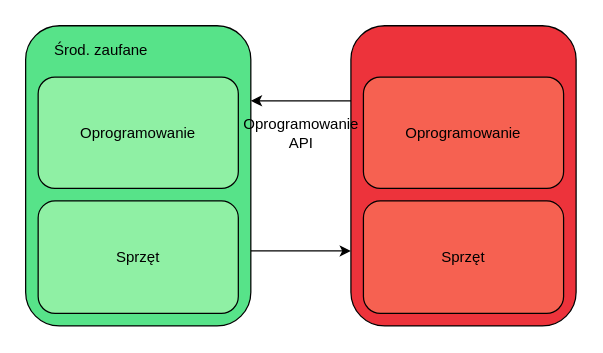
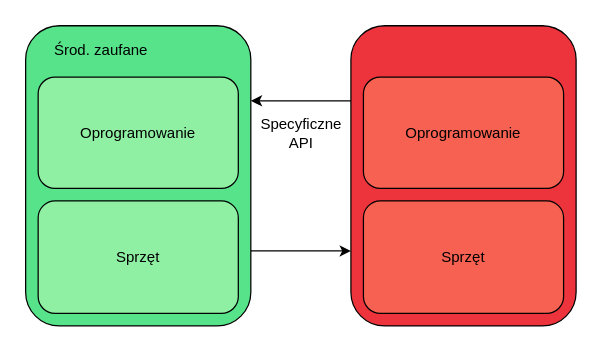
  <mxCell id="0" />
  <mxCell id="1" parent="0" />
  <mxCell id="2" style="edgeStyle=orthogonalEdgeStyle;rounded=0;orthogonalLoop=1;jettySize=auto;html=1;exitX=1;exitY=0.75;exitDx=0;exitDy=0;entryX=0;entryY=0.75;entryDx=0;entryDy=0;" edge="1" parent="1" source="3" target="4"><mxGeometry relative="1" as="geometry" /></mxCell>
  <mxCell id="3" value="" style="rounded=1;whiteSpace=wrap;html=1;fillColor=#57e389;" vertex="1" parent="1"><mxGeometry x="20" y="20" width="180" height="240" as="geometry" /></mxCell>
  <mxCell id="4" value="" style="rounded=1;whiteSpace=wrap;html=1;fillColor=#ed333b;" vertex="1" parent="1"><mxGeometry x="280" y="20" width="180" height="240" as="geometry" /></mxCell>
  <mxCell id="5" value="Środ. zaufane" style="text;html=1;align=center;verticalAlign=middle;resizable=0;points=[];autosize=1;strokeColor=none;fillColor=none;" vertex="1" parent="1"><mxGeometry x="30" y="25" width="100" height="30" as="geometry" /></mxCell>
  <mxCell id="6" value="Oprogramowanie" style="rounded=1;whiteSpace=wrap;html=1;fillColor=#8ff0a4;" vertex="1" parent="1"><mxGeometry x="30" y="61" width="160" height="89" as="geometry" /></mxCell>
  <mxCell id="7" value="Sprzęt" style="rounded=1;whiteSpace=wrap;html=1;fillColor=#8ff0a4;" vertex="1" parent="1"><mxGeometry x="30" y="160" width="160" height="90" as="geometry" /></mxCell>
  <mxCell id="8" value="Oprogramowanie" style="rounded=1;whiteSpace=wrap;html=1;fillColor=#f66151;" vertex="1" parent="1"><mxGeometry x="290" y="61" width="160" height="89" as="geometry" /></mxCell>
  <mxCell id="9" value="Sprzęt" style="rounded=1;whiteSpace=wrap;html=1;fillColor=#f66151;" vertex="1" parent="1"><mxGeometry x="290" y="160" width="160" height="90" as="geometry" /></mxCell>
  <mxCell id="10" style="edgeStyle=orthogonalEdgeStyle;rounded=0;orthogonalLoop=1;jettySize=auto;html=1;exitX=0;exitY=0.25;exitDx=0;exitDy=0;entryX=1;entryY=0.25;entryDx=0;entryDy=0;" edge="1" parent="1" source="4" target="3"><mxGeometry relative="1" as="geometry" /></mxCell>
- <mxCell id="11" value="&lt;div&gt;Oprogramowanie&lt;/div&gt;&lt;div&gt;API&lt;br&gt;&lt;/div&gt;" style="text;html=1;align=center;verticalAlign=middle;resizable=0;points=[];autosize=1;strokeColor=none;fillColor=none;" vertex="1" parent="1"><mxGeometry x="195" y="85.5" width="90" height="40" as="geometry" /></mxCell>
+ <mxCell id="11" value="&lt;div&gt;Specyficzne&lt;/div&gt;&lt;div&gt;API&lt;br&gt;&lt;/div&gt;" style="text;html=1;align=center;verticalAlign=middle;resizable=0;points=[];autosize=1;strokeColor=none;fillColor=none;" vertex="1" parent="1"><mxGeometry x="195" y="85.5" width="90" height="40" as="geometry" /></mxCell>
